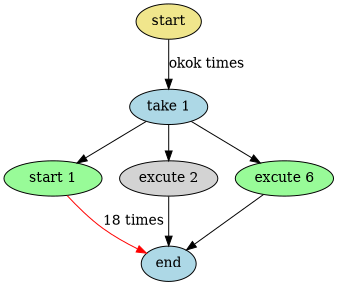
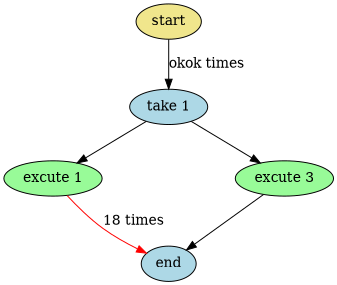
  digraph {
    node [fillcolor=lightblue style=filled]
    n1 [label="take 1"]
-   "excute 1" [fillcolor=palegreen label="start 1"]
-   n3 [fillcolor=lightgrey label="excute 2"]
-   n4 [fillcolor=palegreen label="excute 6"]
+   "excute 1" [fillcolor=palegreen]
+   n4 [fillcolor=palegreen label="excute 3"]
    start [fillcolor=khaki]
    end
    n1 -> "excute 1"
-   n1 -> n3
    n1 -> n4
    "excute 1" -> end [color=red label="18 times"]
-   n3 -> end [color=black]
    n4 -> end [color=black]
    start -> n1 [label="okok times"]
  }
